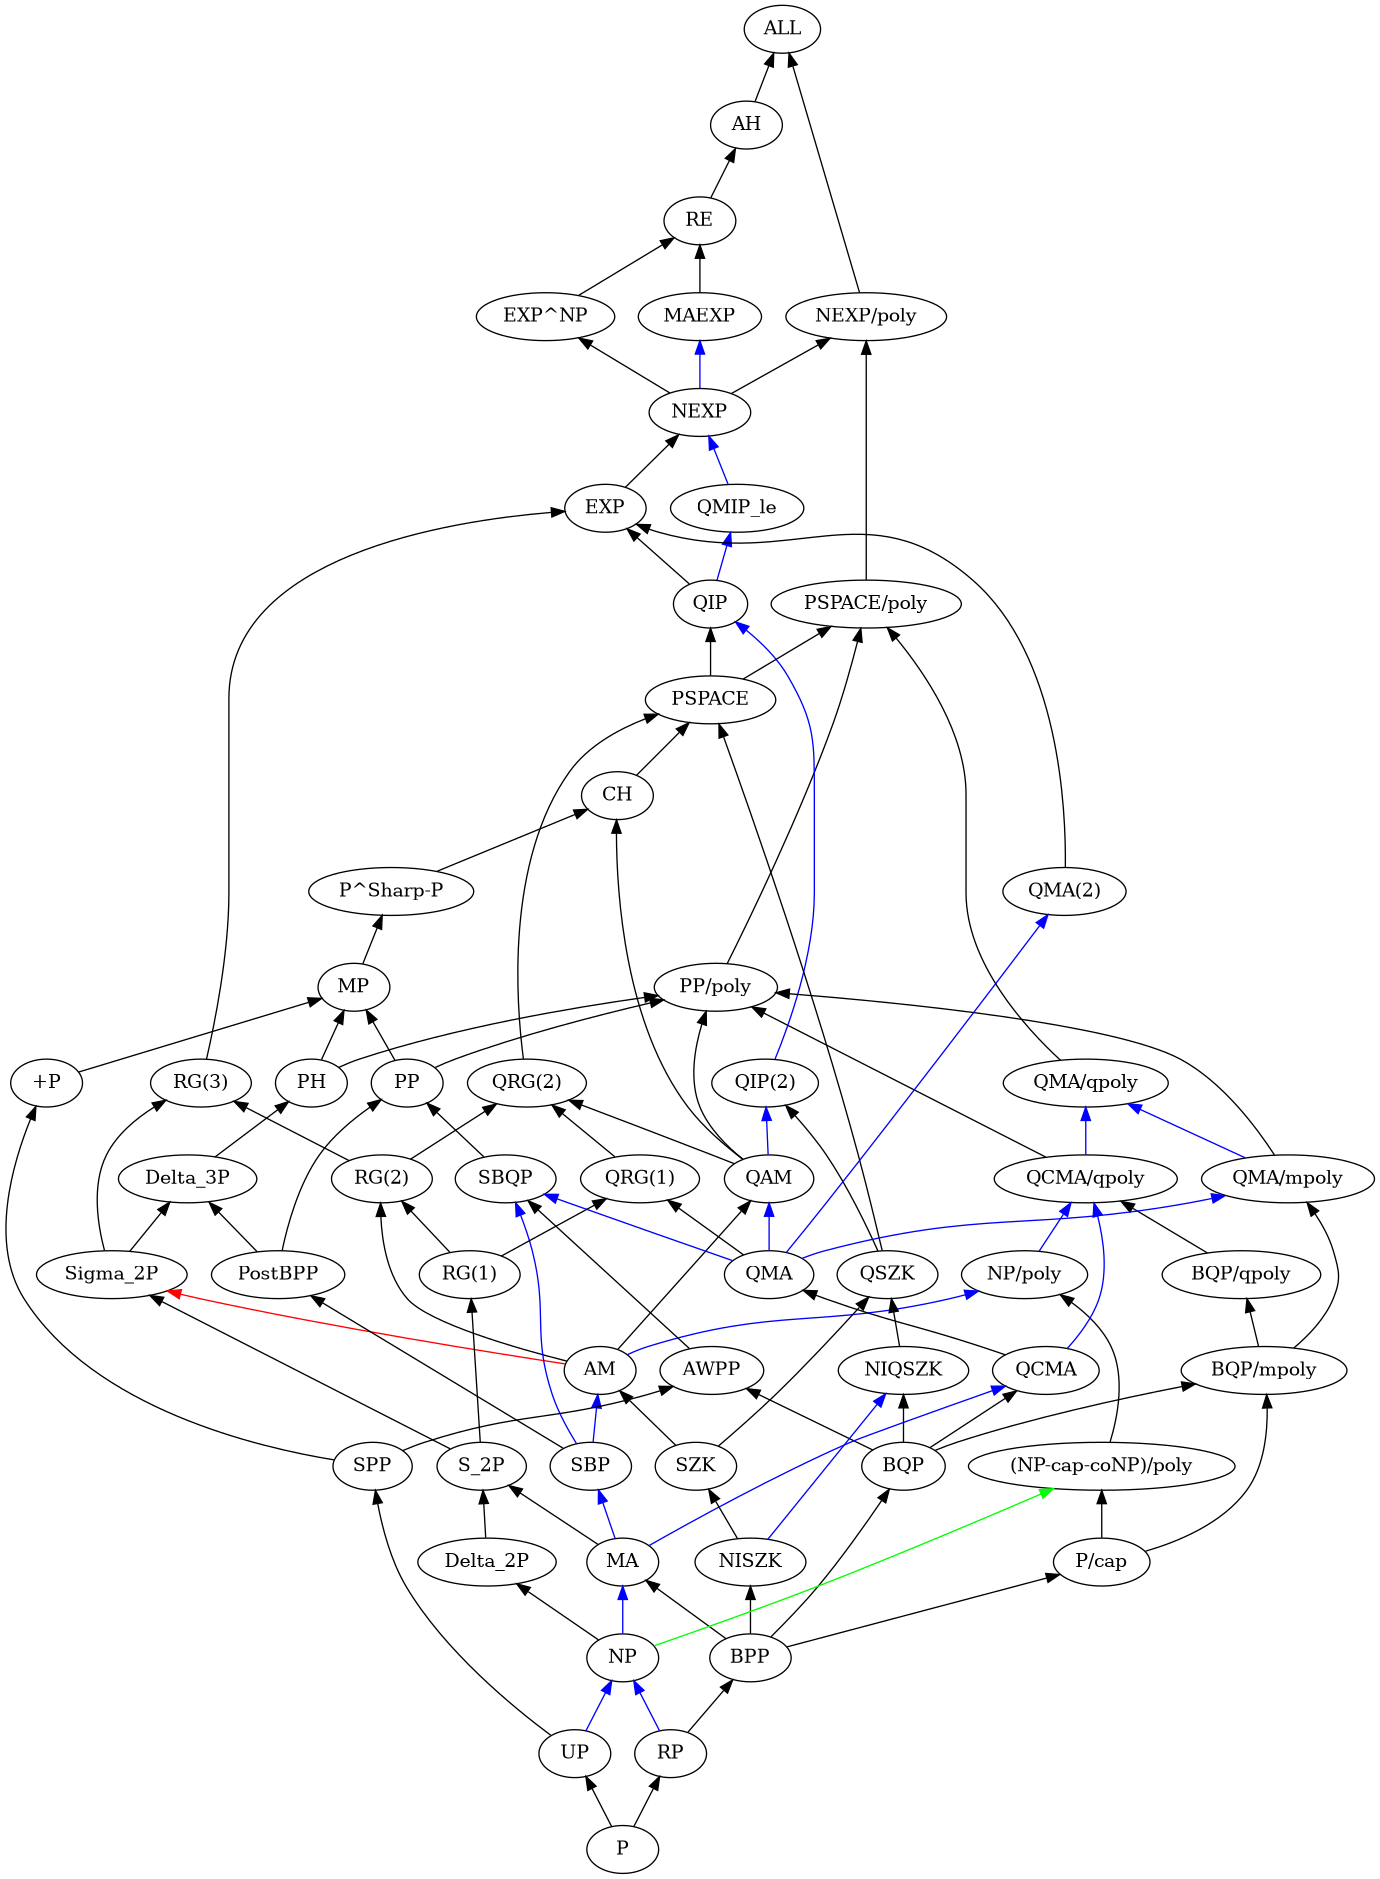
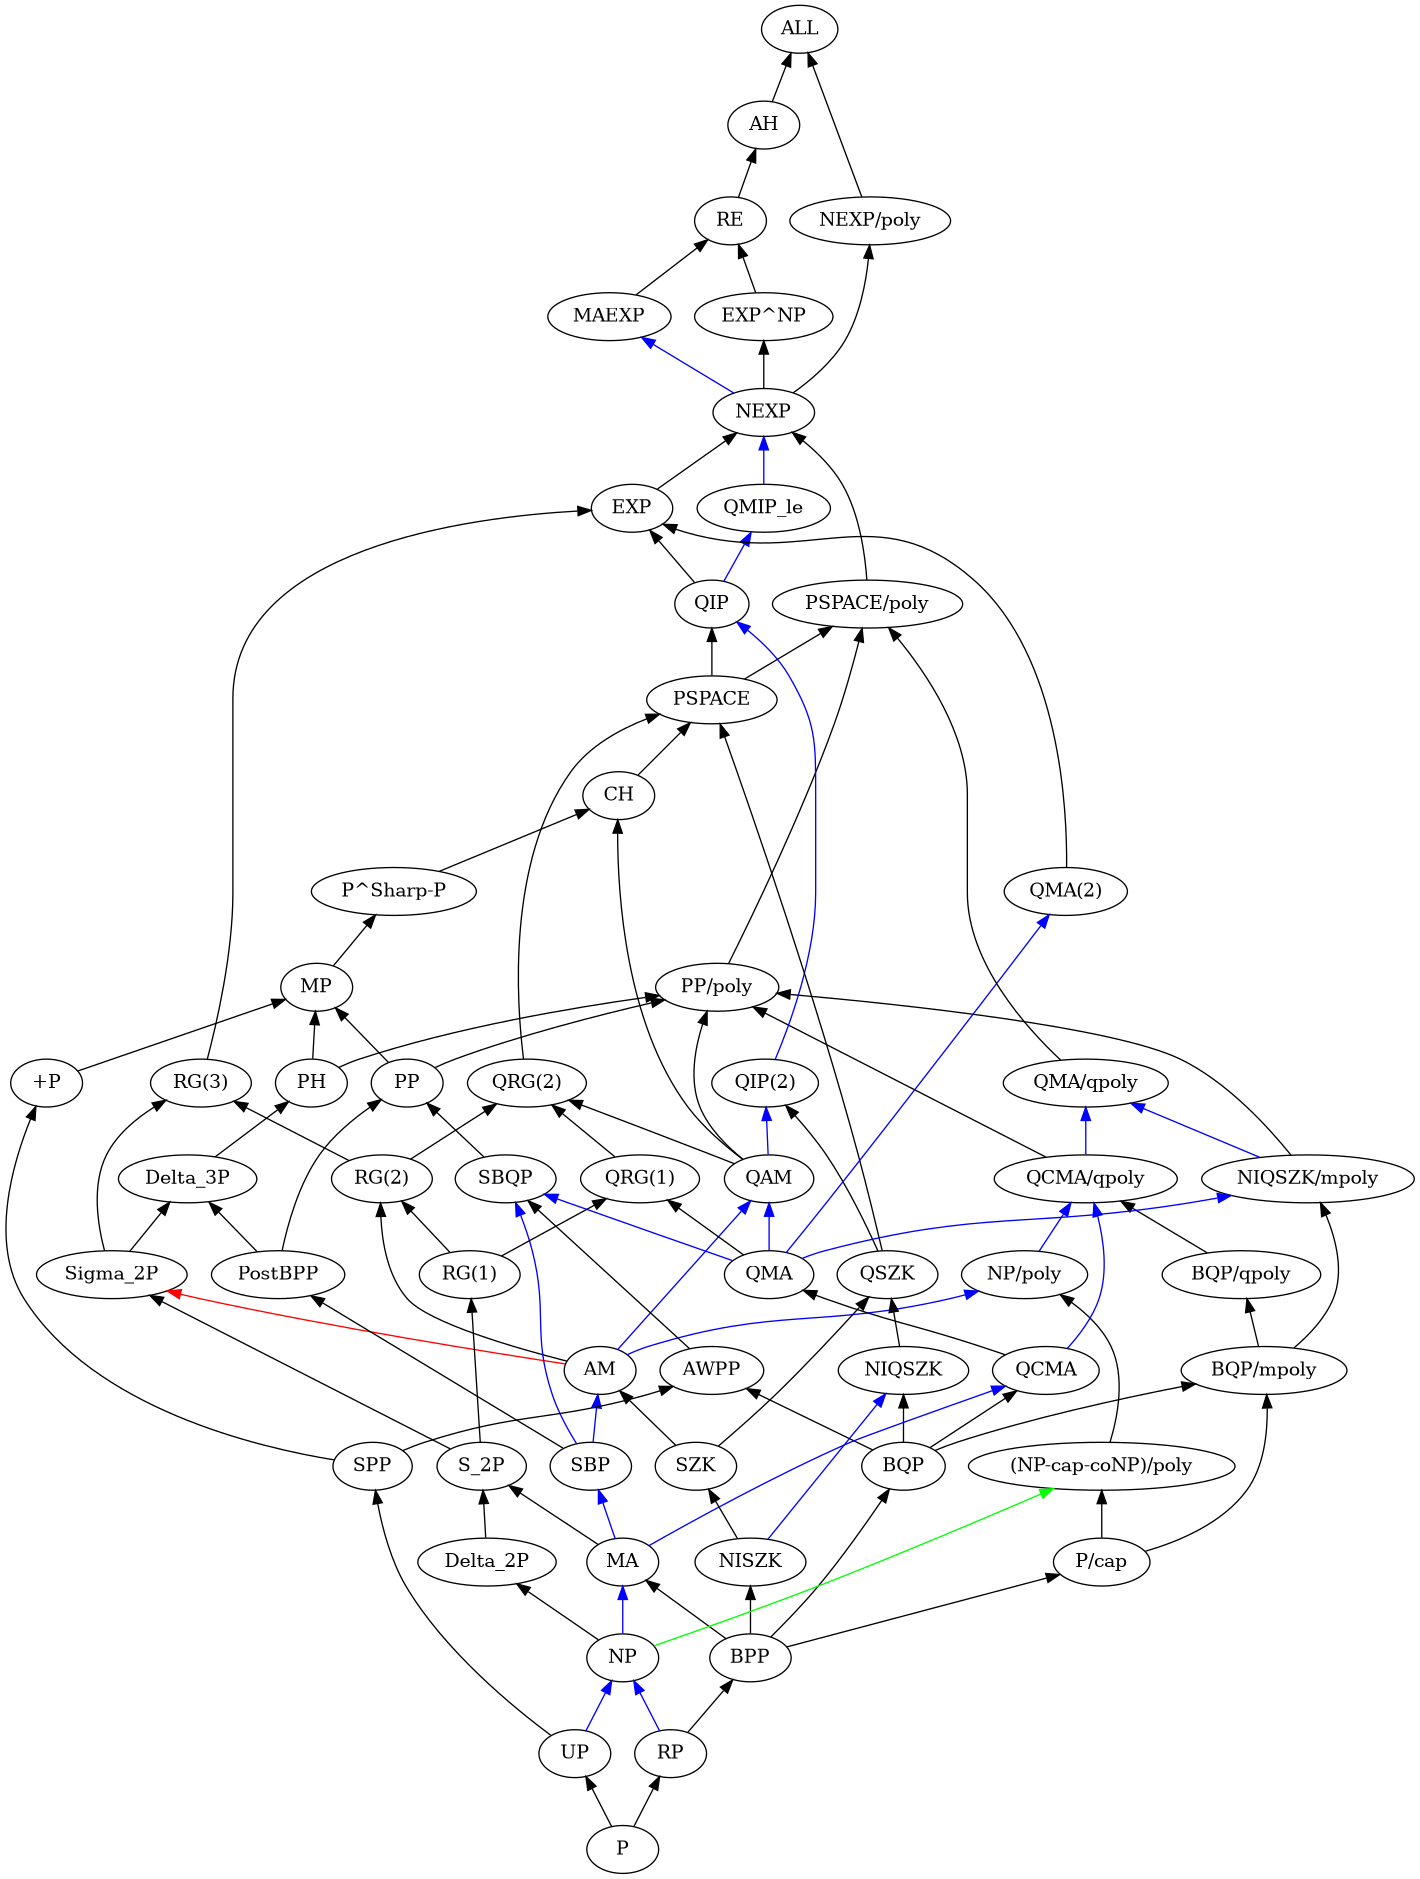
  digraph {
    bgcolor=white
    rankdir=BT
    node [color=black fontcolor=black]
    edge [color=black]
    n1 [label="(NP-cap-coNP)/poly"]
    n2 [label="NP/poly"]
    n3 [label="QCMA/qpoly"]
    n4 [label="+P"]
    n5 [label=MP]
    n6 [label="P^Sharp-P"]
    n7 [label=AH]
    n8 [label=ALL]
    n9 [label=AM]
    n10 [label=QAM]
    n11 [label="RG(2)"]
    n12 [label=Sigma_2P]
    n13 [label=CH]
    n14 [label="PP/poly"]
    n15 [label="QIP(2)"]
    n16 [label="QRG(2)"]
    n17 [label="RG(3)"]
    n18 [label=Delta_3P]
    n19 [label=AWPP]
    n20 [label=SBQP]
    n21 [label=PP]
    n22 [label=BPP]
    n23 [label=BQP]
    n24 [label=MA]
    n25 [label=NISZK]
    n26 [label="P/cap"]
    n27 [label="BQP/mpoly"]
    n28 [label=NIQSZK]
    n29 [label=QCMA]
    n30 [label=S_2P]
    n31 [label=SBP]
    n32 [label=SZK]
    n33 [label="BQP/qpoly"]
-   n34 [label="QMA/mpoly"]
+   n34 [label="NIQSZK/mpoly"]
    n35 [label=QSZK]
    n36 [label=QMA]
    n37 [label="QMA/qpoly"]
    n38 [label=PSPACE]
    n39 [label="PSPACE/poly"]
    n40 [label=QIP]
    n41 [label=Delta_2P]
    n42 [label="RG(1)"]
    n43 [label=PH]
    n44 [label=EXP]
    n45 [label=NEXP]
    n46 [label="EXP^NP"]
    n47 [label=MAEXP]
    n48 [label="NEXP/poly"]
    n49 [label=RE]
    n50 [label=PostBPP]
    n51 [label=NP]
    n52 [label=P]
    n53 [label=RP]
    n54 [label=UP]
    n55 [label=SPP]
    n56 [label=QMIP_le]
    n57 [label="QMA(2)"]
    n58 [label="QRG(1)"]
    n1 -> n2
    n2 -> n3 [color=blue]
    n3 -> n14
    n3 -> n37 [color=blue]
    n4 -> n5
    n5 -> n6
    n6 -> n13
    n7 -> n8
    n9 -> n2 [color=blue]
-   n9 -> n10
+   n9 -> n10 [color=blue]
    n9 -> n11
    n9 -> n12 [color=red]
    n10 -> n13
    n10 -> n14
    n10 -> n15 [color=blue]
    n10 -> n16
    n11 -> n16
    n11 -> n17
    n12 -> n17
    n12 -> n18
    n13 -> n38
    n14 -> n39
    n15 -> n40 [color=blue]
    n16 -> n38
    n17 -> n44
    n18 -> n43
    n19 -> n20
    n20 -> n21
    n21 -> n5
    n21 -> n14
    n22 -> n23
    n22 -> n24
    n22 -> n25
    n22 -> n26
    n23 -> n19
    n23 -> n27
    n23 -> n28
    n23 -> n29
    n24 -> n29 [color=blue]
    n24 -> n30
    n24 -> n31 [color=blue]
    n25 -> n28 [color=blue]
    n25 -> n32
    n26 -> n1
    n26 -> n27
    n27 -> n33
    n27 -> n34
    n28 -> n35
    n29 -> n3 [color=blue]
    n29 -> n36
    n30 -> n12
    n30 -> n42
    n31 -> n9 [color=blue]
    n31 -> n20 [color=blue]
    n31 -> n50
    n32 -> n9
    n32 -> n35
    n33 -> n3
    n34 -> n14
    n34 -> n37 [color=blue]
    n35 -> n15
    n35 -> n38
    n36 -> n10 [color=blue]
    n36 -> n20 [color=blue]
    n36 -> n34 [color=blue]
    n36 -> n57 [color=blue]
    n36 -> n58
    n37 -> n39
    n38 -> n39
    n38 -> n40
-   n39 -> n48
+   n39 -> n45
    n40 -> n44
    n40 -> n56 [color=blue]
    n41 -> n30
    n42 -> n11
    n42 -> n58
    n43 -> n5
    n43 -> n14
    n44 -> n45
    n45 -> n46
    n45 -> n47 [color=blue]
    n45 -> n48
    n46 -> n49
    n47 -> n49
    n48 -> n8
    n49 -> n7
    n50 -> n18
    n50 -> n21
    n51 -> n1 [color=green]
    n51 -> n24 [color=blue]
    n51 -> n41
    n52 -> n53
    n52 -> n54
    n53 -> n22
    n53 -> n51 [color=blue]
    n54 -> n51 [color=blue]
    n54 -> n55
    n55 -> n4
    n55 -> n19
    n56 -> n45 [color=blue]
    n57 -> n44
    n58 -> n16
  }
